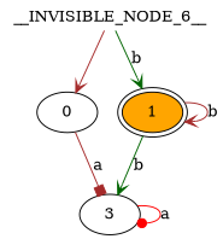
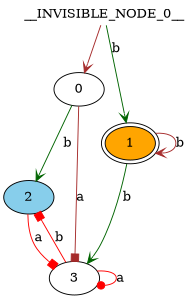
  digraph {
    node [fillcolor=white style=filled]
    edge [arrowhead=vee color=brown]
-   __INVISIBLE_NODE_0__ [height=.0 shape=none width=.0 label=__INVISIBLE_NODE_6__]
+   __INVISIBLE_NODE_0__ [height=.0 shape=none width=.0]
    0
    1 [fillcolor=orange peripheries=2]
+   2 [fillcolor=skyblue]
    3
    __INVISIBLE_NODE_0__ -> 0
    __INVISIBLE_NODE_0__ -> 1 [color=darkgreen label=b]
+   0 -> 2 [color=darkgreen label=b]
    0 -> 3 [arrowhead=box label=a]
    1 -> 1 [label=b]
    1 -> 3 [color=darkgreen label=b]
+   2 -> 3 [arrowhead=box color=red label=a]
+   3 -> 2 [arrowhead=box color=red label=b]
    3 -> 3 [arrowhead=dot color=red label=a]
  }
